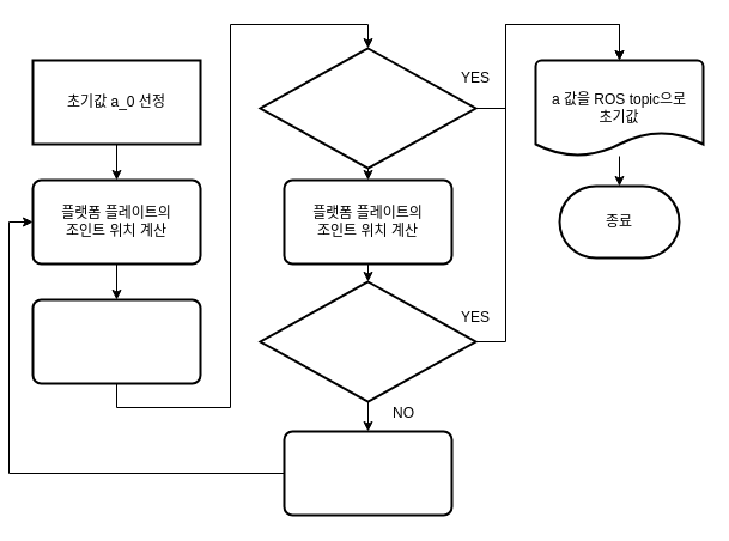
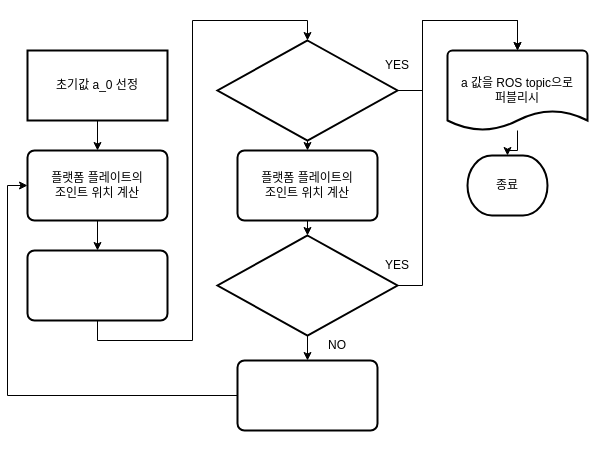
  <mxCell id="0" />
  <mxCell id="1" parent="0" />
  <mxCell id="2" style="edgeStyle=orthogonalEdgeStyle;rounded=0;orthogonalLoop=1;jettySize=auto;html=1;exitX=0.5;exitY=1;exitDx=0;exitDy=0;entryX=0.5;entryY=0;entryDx=0;entryDy=0;" edge="1" parent="1" source="3" target="5"><mxGeometry relative="1" as="geometry" /></mxCell>
  <mxCell id="3" value="초기값 a_0 선정" style="whiteSpace=wrap;html=1;absoluteArcSize=1;arcSize=14;strokeWidth=2;rounded=0;" vertex="1" parent="1"><mxGeometry x="20" y="50" width="140" height="70" as="geometry" /></mxCell>
  <mxCell id="4" style="edgeStyle=orthogonalEdgeStyle;rounded=0;orthogonalLoop=1;jettySize=auto;html=1;exitX=0.5;exitY=1;exitDx=0;exitDy=0;entryX=0.5;entryY=0;entryDx=0;entryDy=0;" edge="1" parent="1" source="5" target="7"><mxGeometry relative="1" as="geometry" /></mxCell>
  <mxCell id="5" value="플랫폼 플레이트의&lt;br&gt;조인트 위치 계산" style="rounded=1;whiteSpace=wrap;html=1;absoluteArcSize=1;arcSize=14;strokeWidth=2;" vertex="1" parent="1"><mxGeometry x="20" y="150" width="140" height="70" as="geometry" /></mxCell>
  <mxCell id="6" style="edgeStyle=orthogonalEdgeStyle;rounded=0;orthogonalLoop=1;jettySize=auto;html=1;exitX=0.5;exitY=1;exitDx=0;exitDy=0;entryX=0.5;entryY=0;entryDx=0;entryDy=0;entryPerimeter=0;" edge="1" parent="1" source="7" target="10"><mxGeometry relative="1" as="geometry" /></mxCell>
  <mxCell id="7" value="" style="rounded=1;whiteSpace=wrap;html=1;absoluteArcSize=1;arcSize=14;strokeWidth=2;" vertex="1" parent="1"><mxGeometry x="20" y="250" width="140" height="70" as="geometry" /></mxCell>
  <mxCell id="8" style="edgeStyle=orthogonalEdgeStyle;rounded=0;orthogonalLoop=1;jettySize=auto;html=1;exitX=1;exitY=0.5;exitDx=0;exitDy=0;exitPerimeter=0;entryX=0.5;entryY=0;entryDx=0;entryDy=0;entryPerimeter=0;" edge="1" parent="1" source="10" target="17"><mxGeometry relative="1" as="geometry" /></mxCell>
  <mxCell id="9" style="edgeStyle=orthogonalEdgeStyle;rounded=0;orthogonalLoop=1;jettySize=auto;html=1;exitX=0.5;exitY=1;exitDx=0;exitDy=0;exitPerimeter=0;entryX=0.5;entryY=0;entryDx=0;entryDy=0;" edge="1" parent="1" source="10" target="12"><mxGeometry relative="1" as="geometry" /></mxCell>
  <mxCell id="10" value="" style="strokeWidth=2;html=1;shape=mxgraph.flowchart.decision;whiteSpace=wrap;" vertex="1" parent="1"><mxGeometry x="210" y="40" width="180" height="100" as="geometry" /></mxCell>
  <mxCell id="11" style="edgeStyle=orthogonalEdgeStyle;rounded=0;orthogonalLoop=1;jettySize=auto;html=1;exitX=0.5;exitY=1;exitDx=0;exitDy=0;entryX=0.5;entryY=0;entryDx=0;entryDy=0;entryPerimeter=0;" edge="1" parent="1" source="12" target="15"><mxGeometry relative="1" as="geometry" /></mxCell>
  <mxCell id="12" value="플랫폼 플레이트의&lt;br&gt;조인트 위치 계산" style="rounded=1;whiteSpace=wrap;html=1;absoluteArcSize=1;arcSize=14;strokeWidth=2;" vertex="1" parent="1"><mxGeometry x="230" y="150" width="140" height="70" as="geometry" /></mxCell>
  <mxCell id="13" style="edgeStyle=orthogonalEdgeStyle;rounded=0;orthogonalLoop=1;jettySize=auto;html=1;exitX=1;exitY=0.5;exitDx=0;exitDy=0;exitPerimeter=0;entryX=0.5;entryY=0;entryDx=0;entryDy=0;entryPerimeter=0;" edge="1" parent="1" source="15" target="17"><mxGeometry relative="1" as="geometry"><Array as="points"><mxPoint x="415" y="285" /><mxPoint x="415" y="20" /><mxPoint x="510" y="20" /></Array></mxGeometry></mxCell>
  <mxCell id="14" style="edgeStyle=orthogonalEdgeStyle;rounded=0;orthogonalLoop=1;jettySize=auto;html=1;exitX=0.5;exitY=1;exitDx=0;exitDy=0;exitPerimeter=0;entryX=0;entryY=1;entryDx=0;entryDy=0;" edge="1" parent="1" source="15" target="22"><mxGeometry relative="1" as="geometry" /></mxCell>
  <mxCell id="15" value="" style="strokeWidth=2;html=1;shape=mxgraph.flowchart.decision;whiteSpace=wrap;" vertex="1" parent="1"><mxGeometry x="210" y="235" width="180" height="100" as="geometry" /></mxCell>
  <mxCell id="16" value="" style="edgeStyle=orthogonalEdgeStyle;rounded=0;orthogonalLoop=1;jettySize=auto;html=1;" edge="1" parent="1" source="17" target="23"><mxGeometry relative="1" as="geometry" /></mxCell>
- <mxCell id="17" value="a 값을 ROS topic으로&lt;br&gt;초기값" style="strokeWidth=2;html=1;shape=mxgraph.flowchart.document2;whiteSpace=wrap;size=0.25;" vertex="1" parent="1"><mxGeometry x="440" y="50" width="140" height="80" as="geometry" /></mxCell>
+ <mxCell id="17" value="a 값을 ROS topic으로&lt;br&gt;퍼블리시" style="strokeWidth=2;html=1;shape=mxgraph.flowchart.document2;whiteSpace=wrap;size=0.25;" vertex="1" parent="1"><mxGeometry x="440" y="50" width="140" height="80" as="geometry" /></mxCell>
  <mxCell id="18" value="YES" style="text;html=1;strokeColor=none;fillColor=none;align=center;verticalAlign=middle;whiteSpace=wrap;rounded=0;" vertex="1" parent="1"><mxGeometry x="360" y="50" width="60" height="30" as="geometry" /></mxCell>
  <mxCell id="19" value="YES" style="text;html=1;strokeColor=none;fillColor=none;align=center;verticalAlign=middle;whiteSpace=wrap;rounded=0;" vertex="1" parent="1"><mxGeometry x="360" y="250" width="60" height="30" as="geometry" /></mxCell>
  <mxCell id="20" style="edgeStyle=orthogonalEdgeStyle;rounded=0;orthogonalLoop=1;jettySize=auto;html=1;exitX=0;exitY=0.5;exitDx=0;exitDy=0;entryX=0;entryY=0.5;entryDx=0;entryDy=0;" edge="1" parent="1" source="21" target="5"><mxGeometry relative="1" as="geometry" /></mxCell>
  <mxCell id="21" value="" style="rounded=1;whiteSpace=wrap;html=1;absoluteArcSize=1;arcSize=14;strokeWidth=2;" vertex="1" parent="1"><mxGeometry x="230" y="360" width="140" height="70" as="geometry" /></mxCell>
  <mxCell id="22" value="NO" style="text;html=1;strokeColor=none;fillColor=none;align=center;verticalAlign=middle;whiteSpace=wrap;rounded=0;" vertex="1" parent="1"><mxGeometry x="300" y="330" width="60" height="30" as="geometry" /></mxCell>
- <mxCell id="23" value="종료" style="strokeWidth=2;html=1;shape=mxgraph.flowchart.terminator;whiteSpace=wrap;" vertex="1" parent="1"><mxGeometry x="460" y="155" width="100" height="60" as="geometry" /></mxCell>
+ <mxCell id="23" value="종료" style="strokeWidth=2;html=1;shape=mxgraph.flowchart.terminator;whiteSpace=wrap;" vertex="1" parent="1"><mxGeometry x="460" y="155" width="80" height="60" as="geometry" /></mxCell>
